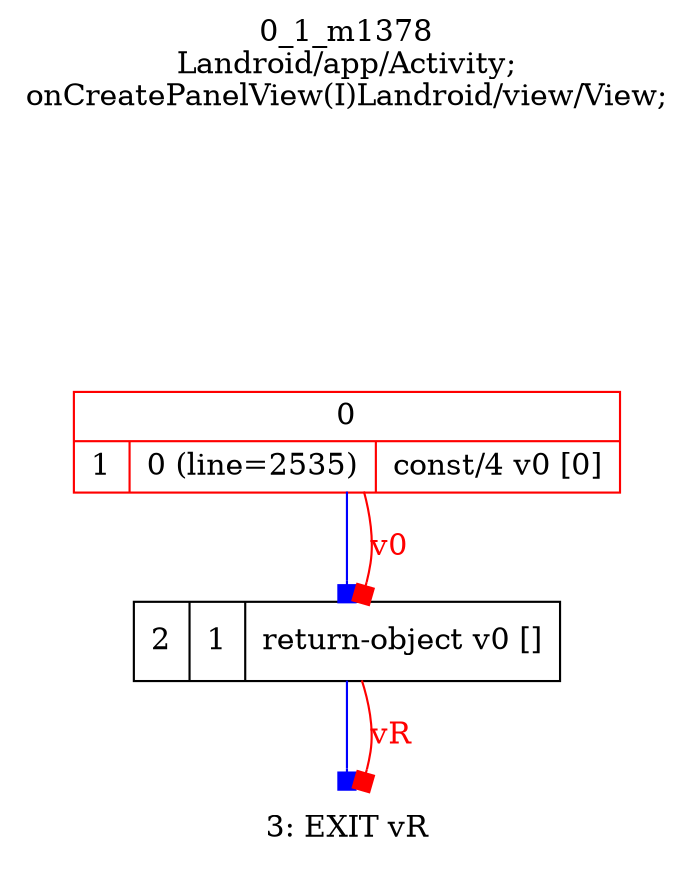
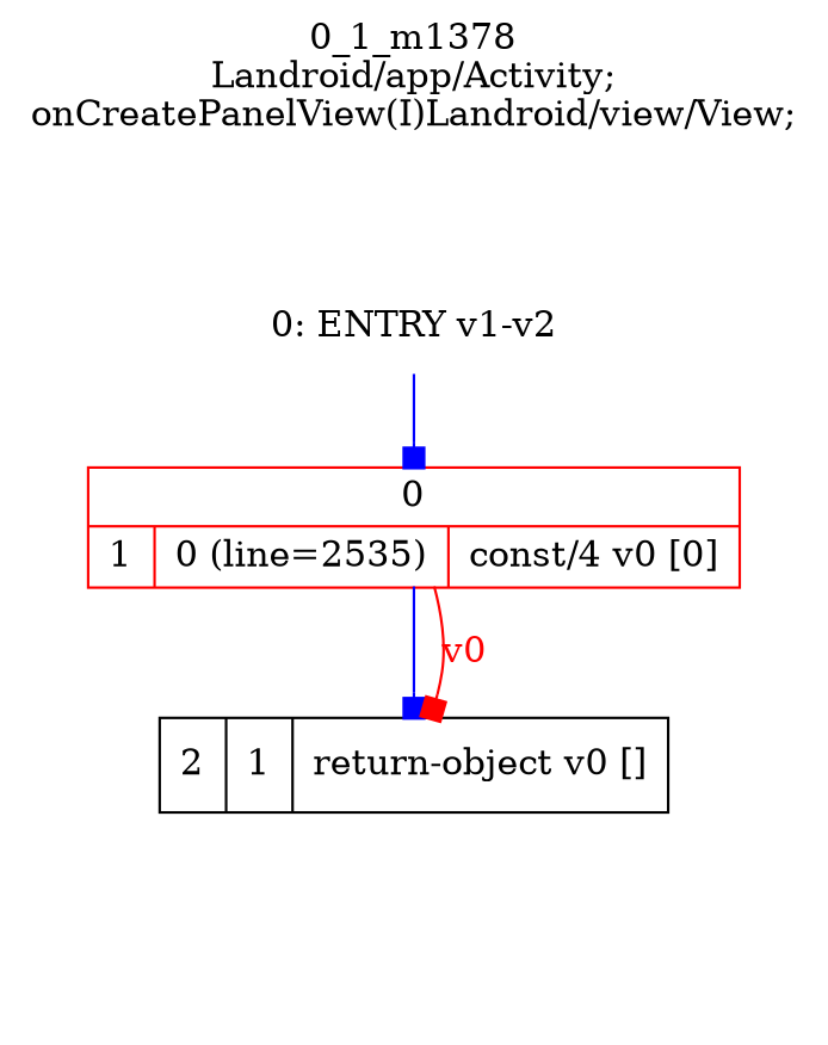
  digraph {
    label="0_1_m1378\nLandroid/app/Activity;\nonCreatePanelView(I)Landroid/view/View;"
    labelloc=t
    rankdir=UD
    node [shape=plaintext]
    edge [arrowhead=box color=blue fontcolor=blue weight=100]
+   n1 [label="0: ENTRY v1-v2"]
    n2 [color=red label="{0|{1|0 (line=2535)|const/4 v0 [0]\l}}" shape=record]
    n3 [label="2|1|return-object v0 []\l" shape=record]
-   n4 [label="3: EXIT vR"]
+   n1 -> n2
    n2 -> n3
    n2 -> n3 [color=red fontcolor=red label=v0 weight=""]
-   n3 -> n4
-   n3 -> n4 [color=red fontcolor=red label=vR weight=""]
  }
